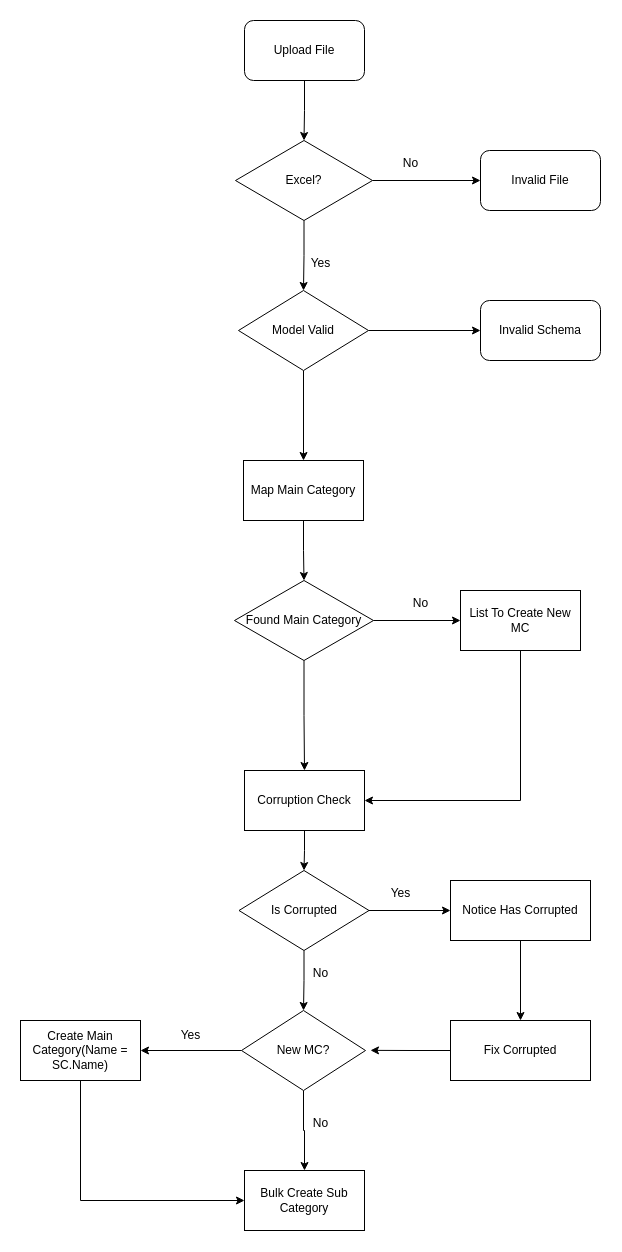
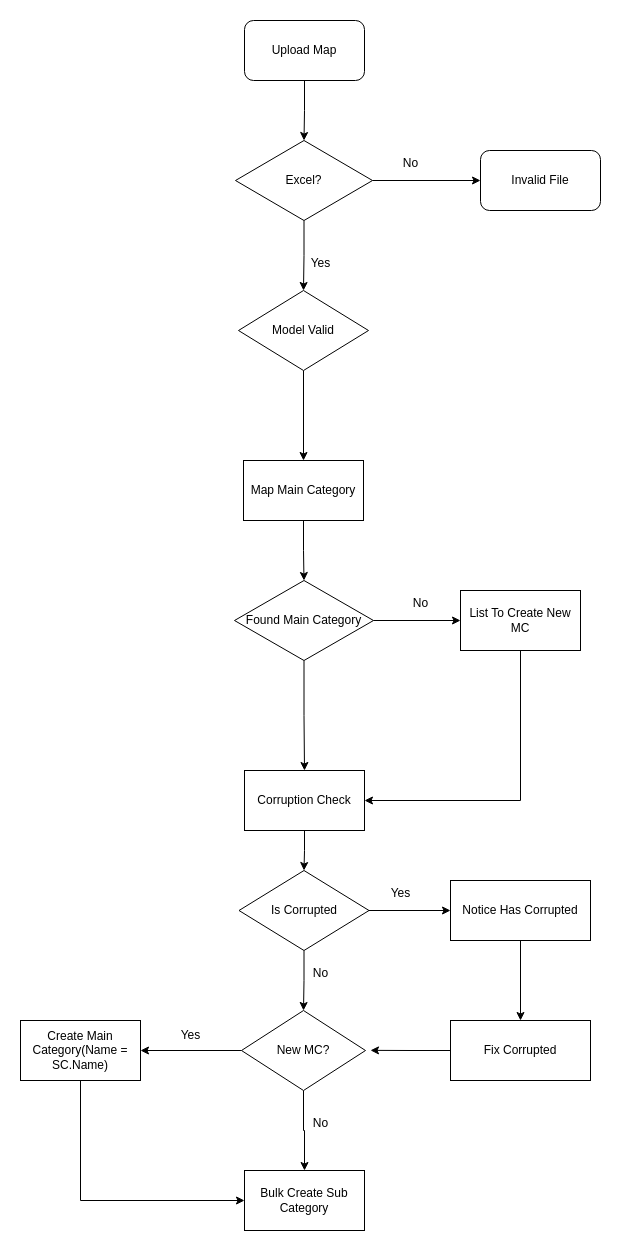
  <mxCell id="0" />
  <mxCell id="1" parent="0" />
  <mxCell id="2" style="edgeStyle=orthogonalEdgeStyle;rounded=0;orthogonalLoop=1;jettySize=auto;html=1;exitX=0.5;exitY=1;exitDx=0;exitDy=0;entryX=0.5;entryY=0;entryDx=0;entryDy=0;" edge="1" parent="1" source="3" target="6"><mxGeometry relative="1" as="geometry" /></mxCell>
- <mxCell id="3" value="Upload File" style="rounded=1;whiteSpace=wrap;html=1;" vertex="1" parent="1"><mxGeometry x="244" y="20" width="120" height="60" as="geometry" /></mxCell>
+ <mxCell id="3" value="Upload Map" style="rounded=1;whiteSpace=wrap;html=1;" vertex="1" parent="1"><mxGeometry x="244" y="20" width="120" height="60" as="geometry" /></mxCell>
  <mxCell id="4" style="edgeStyle=orthogonalEdgeStyle;rounded=0;orthogonalLoop=1;jettySize=auto;html=1;exitX=1;exitY=0.5;exitDx=0;exitDy=0;entryX=0;entryY=0.5;entryDx=0;entryDy=0;" edge="1" parent="1" source="6" target="7"><mxGeometry relative="1" as="geometry" /></mxCell>
  <mxCell id="5" style="edgeStyle=orthogonalEdgeStyle;rounded=0;orthogonalLoop=1;jettySize=auto;html=1;exitX=0.5;exitY=1;exitDx=0;exitDy=0;entryX=0.5;entryY=0;entryDx=0;entryDy=0;" edge="1" parent="1" source="6" target="11"><mxGeometry relative="1" as="geometry" /></mxCell>
  <mxCell id="6" value="Excel?" style="rhombus;whiteSpace=wrap;html=1;" vertex="1" parent="1"><mxGeometry x="235" y="140" width="137" height="80" as="geometry" /></mxCell>
  <mxCell id="7" value="Invalid File" style="rounded=1;whiteSpace=wrap;html=1;" vertex="1" parent="1"><mxGeometry x="480" y="150" width="120" height="60" as="geometry" /></mxCell>
  <mxCell id="8" value="No" style="text;html=1;align=center;verticalAlign=middle;resizable=0;points=[];autosize=1;strokeColor=none;fillColor=none;" vertex="1" parent="1"><mxGeometry x="390" y="148" width="40" height="30" as="geometry" /></mxCell>
- <mxCell id="9" style="edgeStyle=orthogonalEdgeStyle;rounded=0;orthogonalLoop=1;jettySize=auto;html=1;exitX=1;exitY=0.5;exitDx=0;exitDy=0;entryX=0;entryY=0.5;entryDx=0;entryDy=0;" edge="1" parent="1" source="11" target="13"><mxGeometry relative="1" as="geometry" /></mxCell>
  <mxCell id="10" style="edgeStyle=orthogonalEdgeStyle;rounded=0;orthogonalLoop=1;jettySize=auto;html=1;exitX=0.5;exitY=1;exitDx=0;exitDy=0;" edge="1" parent="1" source="11" target="15"><mxGeometry relative="1" as="geometry" /></mxCell>
  <mxCell id="11" value="Model Valid" style="rhombus;whiteSpace=wrap;html=1;" vertex="1" parent="1"><mxGeometry x="238" y="290" width="130" height="80" as="geometry" /></mxCell>
  <mxCell id="12" value="Yes" style="text;html=1;align=center;verticalAlign=middle;resizable=0;points=[];autosize=1;strokeColor=none;fillColor=none;" vertex="1" parent="1"><mxGeometry x="300" y="248" width="40" height="30" as="geometry" /></mxCell>
- <mxCell id="13" value="Invalid Schema" style="rounded=1;whiteSpace=wrap;html=1;" vertex="1" parent="1"><mxGeometry x="480" y="300" width="120" height="60" as="geometry" /></mxCell>
  <mxCell id="14" style="edgeStyle=orthogonalEdgeStyle;rounded=0;orthogonalLoop=1;jettySize=auto;html=1;exitX=0.5;exitY=1;exitDx=0;exitDy=0;" edge="1" parent="1" source="15" target="18"><mxGeometry relative="1" as="geometry" /></mxCell>
  <mxCell id="15" value="Map Main Category" style="rounded=0;whiteSpace=wrap;html=1;" vertex="1" parent="1"><mxGeometry x="243" y="460" width="120" height="60" as="geometry" /></mxCell>
  <mxCell id="16" style="edgeStyle=orthogonalEdgeStyle;rounded=0;orthogonalLoop=1;jettySize=auto;html=1;exitX=1;exitY=0.5;exitDx=0;exitDy=0;entryX=0;entryY=0.5;entryDx=0;entryDy=0;" edge="1" parent="1" source="18" target="20"><mxGeometry relative="1" as="geometry" /></mxCell>
  <mxCell id="17" style="edgeStyle=orthogonalEdgeStyle;rounded=0;orthogonalLoop=1;jettySize=auto;html=1;exitX=0.5;exitY=1;exitDx=0;exitDy=0;entryX=0.5;entryY=0;entryDx=0;entryDy=0;" edge="1" parent="1" source="18" target="23"><mxGeometry relative="1" as="geometry" /></mxCell>
  <mxCell id="18" value="Found Main Category" style="rhombus;whiteSpace=wrap;html=1;" vertex="1" parent="1"><mxGeometry x="234" y="580" width="139" height="80" as="geometry" /></mxCell>
  <mxCell id="19" style="edgeStyle=orthogonalEdgeStyle;rounded=0;orthogonalLoop=1;jettySize=auto;html=1;exitX=0.5;exitY=1;exitDx=0;exitDy=0;entryX=1;entryY=0.5;entryDx=0;entryDy=0;" edge="1" parent="1" source="20" target="23"><mxGeometry relative="1" as="geometry" /></mxCell>
  <mxCell id="20" value="List To Create New MC" style="rounded=0;whiteSpace=wrap;html=1;" vertex="1" parent="1"><mxGeometry x="460" y="590" width="120" height="60" as="geometry" /></mxCell>
  <mxCell id="21" value="No" style="text;html=1;align=center;verticalAlign=middle;resizable=0;points=[];autosize=1;strokeColor=none;fillColor=none;" vertex="1" parent="1"><mxGeometry x="400" y="588" width="40" height="30" as="geometry" /></mxCell>
  <mxCell id="22" style="edgeStyle=orthogonalEdgeStyle;rounded=0;orthogonalLoop=1;jettySize=auto;html=1;exitX=0.5;exitY=1;exitDx=0;exitDy=0;" edge="1" parent="1" source="23" target="26"><mxGeometry relative="1" as="geometry" /></mxCell>
  <mxCell id="23" value="Corruption Check" style="rounded=0;whiteSpace=wrap;html=1;" vertex="1" parent="1"><mxGeometry x="244" y="770" width="120" height="60" as="geometry" /></mxCell>
  <mxCell id="24" style="edgeStyle=orthogonalEdgeStyle;rounded=0;orthogonalLoop=1;jettySize=auto;html=1;exitX=1;exitY=0.5;exitDx=0;exitDy=0;" edge="1" parent="1" source="26" target="28"><mxGeometry relative="1" as="geometry"><mxPoint x="430" y="909.862" as="targetPoint" /></mxGeometry></mxCell>
  <mxCell id="25" style="edgeStyle=orthogonalEdgeStyle;rounded=0;orthogonalLoop=1;jettySize=auto;html=1;exitX=0.5;exitY=1;exitDx=0;exitDy=0;entryX=0.5;entryY=0;entryDx=0;entryDy=0;" edge="1" parent="1" source="26" target="32"><mxGeometry relative="1" as="geometry" /></mxCell>
  <mxCell id="26" value="Is Corrupted" style="rhombus;whiteSpace=wrap;html=1;" vertex="1" parent="1"><mxGeometry x="238.5" y="870" width="130" height="80" as="geometry" /></mxCell>
  <mxCell id="27" style="edgeStyle=orthogonalEdgeStyle;rounded=0;orthogonalLoop=1;jettySize=auto;html=1;exitX=0.5;exitY=1;exitDx=0;exitDy=0;entryX=0.5;entryY=0;entryDx=0;entryDy=0;" edge="1" parent="1" source="28" target="35"><mxGeometry relative="1" as="geometry" /></mxCell>
  <mxCell id="28" value="Notice Has Corrupted" style="rounded=0;whiteSpace=wrap;html=1;" vertex="1" parent="1"><mxGeometry x="450" y="880" width="140" height="60" as="geometry" /></mxCell>
  <mxCell id="29" value="Yes" style="text;html=1;align=center;verticalAlign=middle;resizable=0;points=[];autosize=1;strokeColor=none;fillColor=none;" vertex="1" parent="1"><mxGeometry x="380" y="878" width="40" height="30" as="geometry" /></mxCell>
  <mxCell id="30" style="edgeStyle=orthogonalEdgeStyle;rounded=0;orthogonalLoop=1;jettySize=auto;html=1;exitX=0.5;exitY=1;exitDx=0;exitDy=0;entryX=0.5;entryY=0;entryDx=0;entryDy=0;" edge="1" parent="1" source="32" target="36"><mxGeometry relative="1" as="geometry" /></mxCell>
  <mxCell id="31" style="edgeStyle=orthogonalEdgeStyle;rounded=0;orthogonalLoop=1;jettySize=auto;html=1;exitX=0;exitY=0.5;exitDx=0;exitDy=0;" edge="1" parent="1" source="32" target="38"><mxGeometry relative="1" as="geometry" /></mxCell>
  <mxCell id="32" value="New MC?" style="rhombus;whiteSpace=wrap;html=1;" vertex="1" parent="1"><mxGeometry x="241" y="1010" width="124" height="80" as="geometry" /></mxCell>
  <mxCell id="33" value="No" style="text;html=1;align=center;verticalAlign=middle;resizable=0;points=[];autosize=1;strokeColor=none;fillColor=none;" vertex="1" parent="1"><mxGeometry x="300" y="958" width="40" height="30" as="geometry" /></mxCell>
  <mxCell id="34" style="edgeStyle=orthogonalEdgeStyle;rounded=0;orthogonalLoop=1;jettySize=auto;html=1;exitX=0;exitY=0.5;exitDx=0;exitDy=0;" edge="1" parent="1" source="35"><mxGeometry relative="1" as="geometry"><mxPoint x="370" y="1049.862" as="targetPoint" /></mxGeometry></mxCell>
  <mxCell id="35" value="Fix Corrupted" style="rounded=0;whiteSpace=wrap;html=1;" vertex="1" parent="1"><mxGeometry x="450" y="1020" width="140" height="60" as="geometry" /></mxCell>
  <mxCell id="36" value="Bulk Create Sub Category" style="rounded=0;whiteSpace=wrap;html=1;" vertex="1" parent="1"><mxGeometry x="244" y="1170" width="120" height="60" as="geometry" /></mxCell>
  <mxCell id="37" style="edgeStyle=orthogonalEdgeStyle;rounded=0;orthogonalLoop=1;jettySize=auto;html=1;exitX=0.5;exitY=1;exitDx=0;exitDy=0;entryX=0;entryY=0.5;entryDx=0;entryDy=0;" edge="1" parent="1" source="38" target="36"><mxGeometry relative="1" as="geometry" /></mxCell>
  <mxCell id="38" value="Create Main Category(Name = SC.Name)" style="rounded=0;whiteSpace=wrap;html=1;" vertex="1" parent="1"><mxGeometry x="20" y="1020" width="120" height="60" as="geometry" /></mxCell>
  <mxCell id="39" value="No" style="text;html=1;align=center;verticalAlign=middle;resizable=0;points=[];autosize=1;strokeColor=none;fillColor=none;" vertex="1" parent="1"><mxGeometry x="300" y="1108" width="40" height="30" as="geometry" /></mxCell>
  <mxCell id="40" value="Yes" style="text;html=1;align=center;verticalAlign=middle;resizable=0;points=[];autosize=1;strokeColor=none;fillColor=none;" vertex="1" parent="1"><mxGeometry x="170" y="1020" width="40" height="30" as="geometry" /></mxCell>
